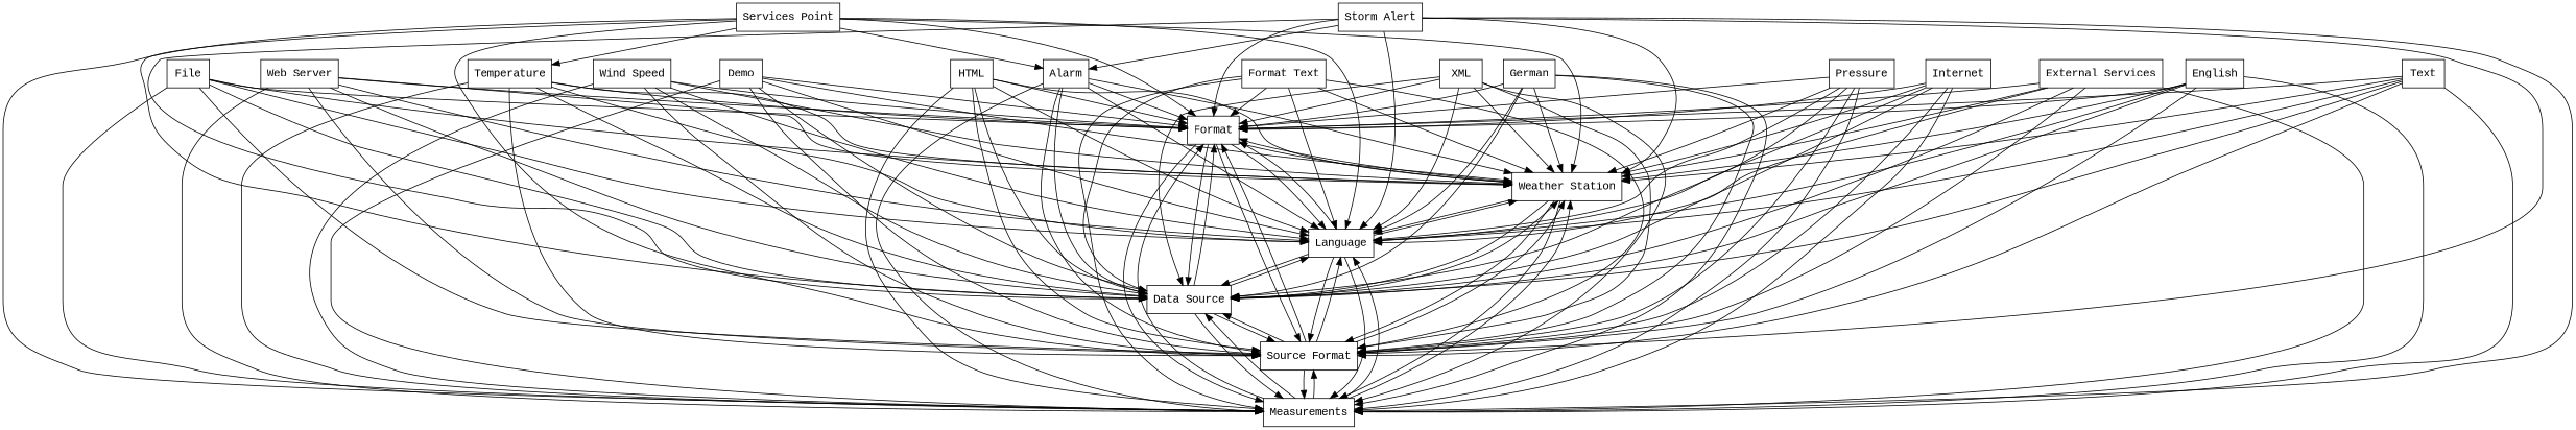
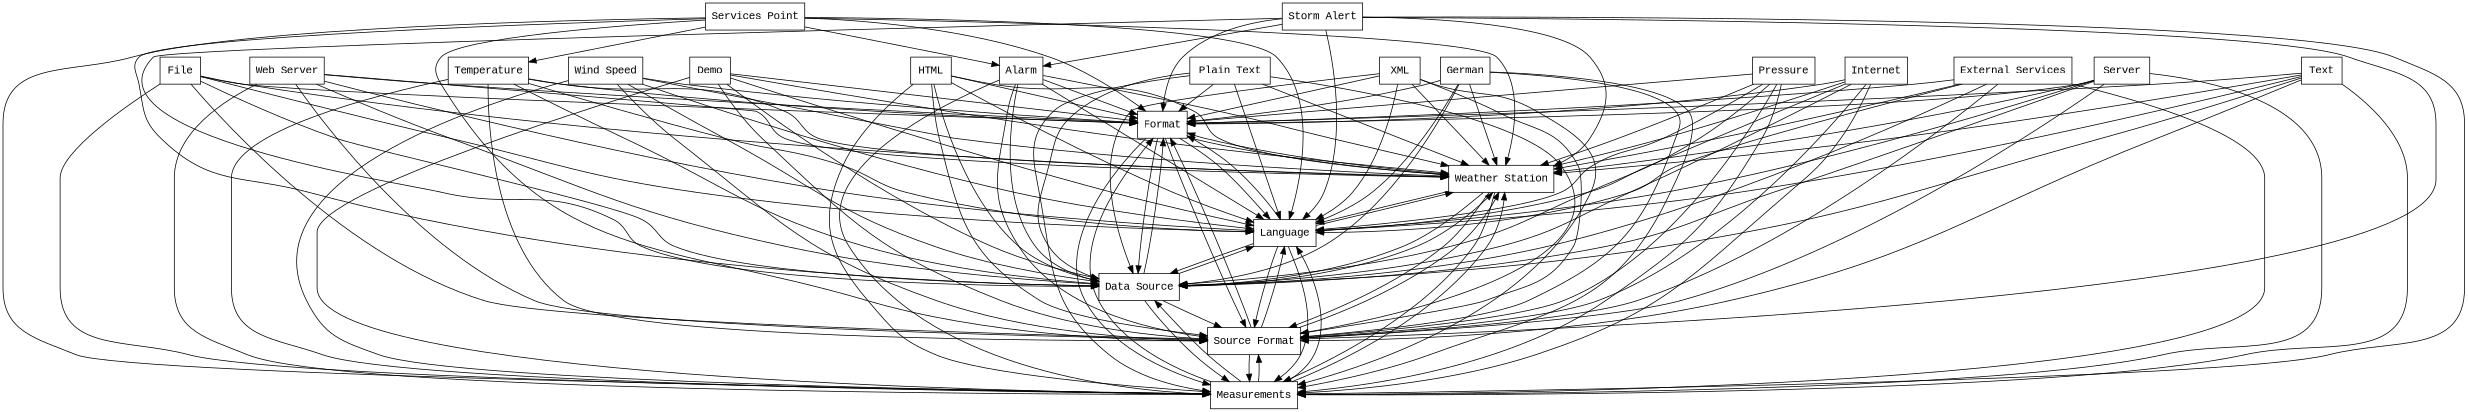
  digraph {
    fontname="Liberation Mono"
    rankdir=TB
    node [fontname="Liberation Mono" shape=box]
    edge [arrowhead=normal fontname="Liberation Mono"]
    n1 [label=Format]
    n2 [label="Weather Station"]
    n3 [label=Measurements]
    n4 [label="Source Format"]
    n5 [label="Data Source"]
    n6 [label=Language]
    n7 [label="Storm Alert"]
    n8 [label=Alarm]
    n9 [label="Services Point"]
    n10 [label=Temperature]
-   n11 [label="Format Text"]
+   n11 [label="Plain Text"]
    n12 [label=Demo]
    n13 [label=File]
    n14 [label="Web Server"]
    n15 [label="Wind Speed"]
-   n16 [label=English]
+   n16 [label=Server]
    n17 [label=Text]
    n18 [label="External Services"]
    n19 [label=HTML]
    n20 [label=XML]
    n21 [label=German]
    n22 [label=Pressure]
    n23 [label=Internet]
    n1 -> n2
    n1 -> n3
    n1 -> n4
    n1 -> n5
    n1 -> n6
    n2 -> n1
    n2 -> n3
    n2 -> n4
    n2 -> n5
    n2 -> n6
    n3 -> n1
    n3 -> n2
    n3 -> n4
    n3 -> n5
    n3 -> n6
    n4 -> n1
    n4 -> n2
    n4 -> n3
-   n4 -> n5
    n4 -> n6
    n5 -> n1
    n5 -> n2
    n5 -> n3
    n5 -> n4
    n5 -> n6
    n6 -> n1
    n6 -> n2
    n6 -> n3
    n6 -> n4
    n6 -> n5
    n7 -> n1
    n7 -> n2
    n7 -> n3
    n7 -> n4
    n7 -> n5
    n7 -> n6
    n7 -> n8
    n8 -> n1
    n8 -> n2
    n8 -> n3
    n8 -> n4
    n8 -> n5
    n8 -> n6
    n9 -> n1
    n9 -> n2
    n9 -> n3
    n9 -> n4
    n9 -> n5
    n9 -> n6
    n9 -> n8
    n9 -> n10
    n10 -> n1
    n10 -> n2
    n10 -> n3
    n10 -> n4
    n10 -> n5
    n10 -> n6
    n11 -> n1
    n11 -> n2
    n11 -> n3
    n11 -> n4
    n11 -> n5
    n11 -> n6
    n12 -> n1
    n12 -> n2
    n12 -> n3
    n12 -> n4
    n12 -> n5
    n12 -> n6
    n13 -> n1
    n13 -> n2
    n13 -> n3
    n13 -> n4
    n13 -> n5
    n13 -> n6
    n14 -> n1
    n14 -> n2
    n14 -> n3
    n14 -> n4
    n14 -> n5
    n14 -> n6
    n15 -> n1
    n15 -> n2
    n15 -> n3
    n15 -> n4
    n15 -> n5
    n15 -> n6
    n16 -> n1
    n16 -> n2
    n16 -> n3
    n16 -> n4
    n16 -> n5
    n16 -> n6
    n17 -> n1
    n17 -> n2
    n17 -> n3
    n17 -> n4
    n17 -> n5
    n17 -> n6
    n18 -> n1
    n18 -> n2
    n18 -> n3
    n18 -> n4
    n18 -> n5
    n18 -> n6
    n19 -> n1
    n19 -> n2
    n19 -> n3
    n19 -> n4
    n19 -> n5
    n19 -> n6
    n20 -> n1
    n20 -> n2
    n20 -> n3
    n20 -> n4
    n20 -> n5
    n20 -> n6
    n21 -> n1
    n21 -> n2
    n21 -> n3
    n21 -> n4
    n21 -> n5
    n21 -> n6
    n22 -> n1
    n22 -> n2
    n22 -> n3
    n22 -> n4
    n22 -> n5
    n22 -> n6
    n23 -> n1
    n23 -> n2
    n23 -> n3
    n23 -> n4
    n23 -> n5
    n23 -> n6
  }
